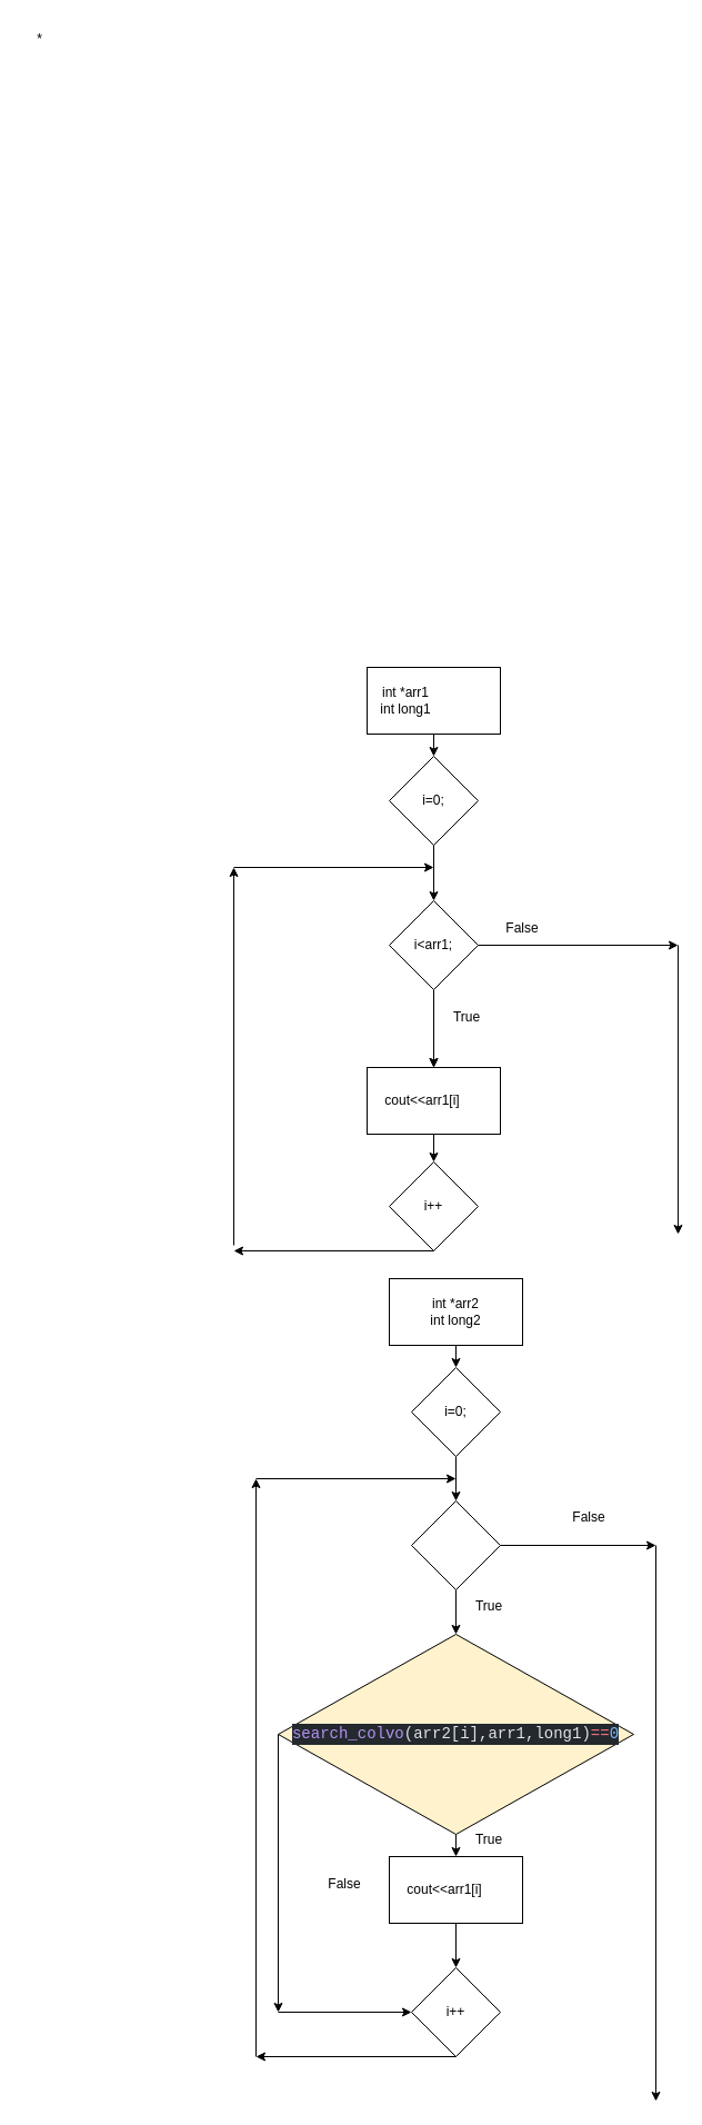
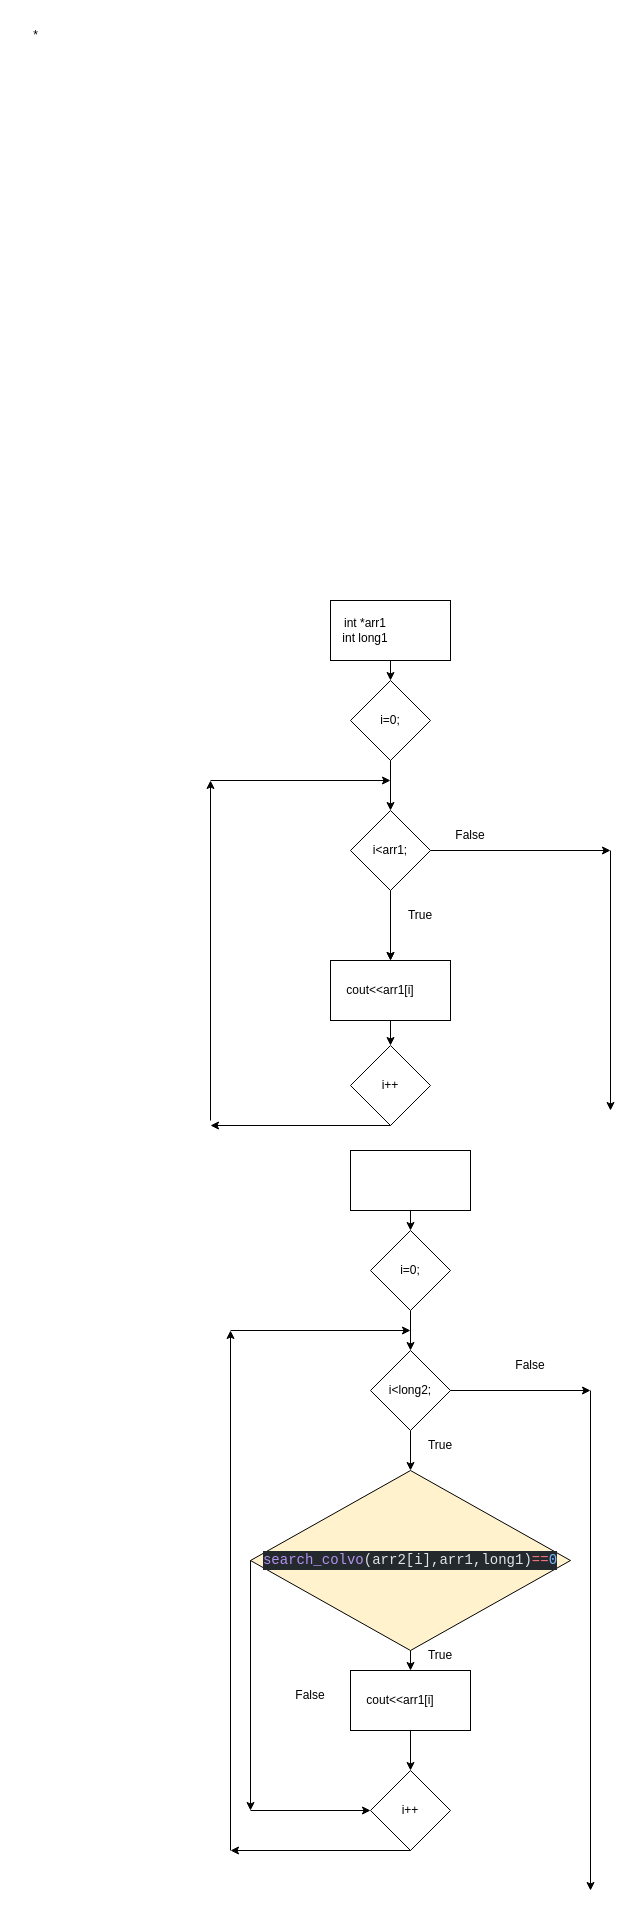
  <mxCell id="0" />
  <mxCell id="1" parent="0" />
  <mxCell id="2" value="*" style="text;html=1;align=center;verticalAlign=middle;resizable=0;points=[];autosize=1;" vertex="1" parent="1"><mxGeometry x="20" y="20" width="30" height="30" as="geometry" /></mxCell>
  <mxCell id="3" value="" style="rounded=0;whiteSpace=wrap;html=1;" vertex="1" parent="1"><mxGeometry x="330" y="600" width="120" height="60" as="geometry" /></mxCell>
  <mxCell id="4" value="" style="rhombus;whiteSpace=wrap;html=1;" vertex="1" parent="1"><mxGeometry x="350" y="680" width="80" height="80" as="geometry" /></mxCell>
  <mxCell id="5" value="int *arr1&lt;div&gt;int long1&lt;/div&gt;" style="text;html=1;align=center;verticalAlign=middle;whiteSpace=wrap;rounded=0;" vertex="1" parent="1"><mxGeometry x="335" y="615" width="60" height="30" as="geometry" /></mxCell>
  <mxCell id="6" value="" style="rounded=0;whiteSpace=wrap;html=1;" vertex="1" parent="1"><mxGeometry x="330" y="960" width="120" height="60" as="geometry" /></mxCell>
  <mxCell id="7" value="cout&amp;lt;&amp;lt;arr1[i]" style="text;html=1;align=center;verticalAlign=middle;whiteSpace=wrap;rounded=0;" vertex="1" parent="1"><mxGeometry x="350" y="975" width="60" height="30" as="geometry" /></mxCell>
  <mxCell id="8" value="i=0;" style="text;html=1;align=center;verticalAlign=middle;whiteSpace=wrap;rounded=0;" vertex="1" parent="1"><mxGeometry x="360" y="705" width="60" height="30" as="geometry" /></mxCell>
  <mxCell id="9" value="" style="rhombus;whiteSpace=wrap;html=1;" vertex="1" parent="1"><mxGeometry x="350" y="1045" width="80" height="80" as="geometry" /></mxCell>
  <mxCell id="10" value="i++" style="text;html=1;align=center;verticalAlign=middle;whiteSpace=wrap;rounded=0;" vertex="1" parent="1"><mxGeometry x="360" y="1070" width="60" height="30" as="geometry" /></mxCell>
  <mxCell id="11" value="" style="endArrow=classic;html=1;rounded=0;exitX=0.5;exitY=1;exitDx=0;exitDy=0;entryX=0.5;entryY=0;entryDx=0;entryDy=0;" edge="1" parent="1" source="3" target="4"><mxGeometry width="50" height="50" relative="1" as="geometry"><mxPoint x="400" y="880" as="sourcePoint" /><mxPoint x="450" y="830" as="targetPoint" /></mxGeometry></mxCell>
  <mxCell id="12" value="" style="endArrow=classic;html=1;rounded=0;exitX=0.5;exitY=1;exitDx=0;exitDy=0;entryX=0.5;entryY=0;entryDx=0;entryDy=0;" edge="1" parent="1" target="6"><mxGeometry width="50" height="50" relative="1" as="geometry"><mxPoint x="390" y="950" as="sourcePoint" /><mxPoint x="450" y="900" as="targetPoint" /></mxGeometry></mxCell>
  <mxCell id="13" value="" style="endArrow=classic;html=1;rounded=0;exitX=0.5;exitY=1;exitDx=0;exitDy=0;entryX=0.5;entryY=0;entryDx=0;entryDy=0;" edge="1" parent="1" source="6" target="9"><mxGeometry width="50" height="50" relative="1" as="geometry"><mxPoint x="400" y="880" as="sourcePoint" /><mxPoint x="450" y="830" as="targetPoint" /></mxGeometry></mxCell>
  <mxCell id="14" value="" style="endArrow=classic;html=1;rounded=0;exitX=0.5;exitY=1;exitDx=0;exitDy=0;" edge="1" parent="1" source="9"><mxGeometry width="50" height="50" relative="1" as="geometry"><mxPoint x="400" y="880" as="sourcePoint" /><mxPoint x="210" y="1125" as="targetPoint" /></mxGeometry></mxCell>
  <mxCell id="15" value="" style="endArrow=classic;html=1;rounded=0;" edge="1" parent="1"><mxGeometry width="50" height="50" relative="1" as="geometry"><mxPoint x="210" y="1120" as="sourcePoint" /><mxPoint x="210" y="780" as="targetPoint" /></mxGeometry></mxCell>
  <mxCell id="16" value="" style="endArrow=classic;html=1;rounded=0;exitX=0.5;exitY=1;exitDx=0;exitDy=0;entryX=0.5;entryY=0;entryDx=0;entryDy=0;" edge="1" parent="1" source="4" target="17"><mxGeometry width="50" height="50" relative="1" as="geometry"><mxPoint x="390" y="790" as="sourcePoint" /><mxPoint x="390" y="890" as="targetPoint" /></mxGeometry></mxCell>
  <mxCell id="17" value="" style="rhombus;whiteSpace=wrap;html=1;" vertex="1" parent="1"><mxGeometry x="350" y="810" width="80" height="80" as="geometry" /></mxCell>
  <mxCell id="18" value="i&amp;lt;arr1;" style="text;html=1;align=center;verticalAlign=middle;whiteSpace=wrap;rounded=0;" vertex="1" parent="1"><mxGeometry x="360" y="835" width="60" height="30" as="geometry" /></mxCell>
  <mxCell id="19" value="" style="endArrow=classic;html=1;rounded=0;" edge="1" parent="1"><mxGeometry width="50" height="50" relative="1" as="geometry"><mxPoint x="210" y="780" as="sourcePoint" /><mxPoint x="390" y="780" as="targetPoint" /></mxGeometry></mxCell>
  <mxCell id="20" value="" style="rounded=0;whiteSpace=wrap;html=1;" vertex="1" parent="1"><mxGeometry x="350" y="1150" width="120" height="60" as="geometry" /></mxCell>
  <mxCell id="21" value="" style="rhombus;whiteSpace=wrap;html=1;" vertex="1" parent="1"><mxGeometry x="370" y="1230" width="80" height="80" as="geometry" /></mxCell>
  <mxCell id="22" value="" style="rounded=0;whiteSpace=wrap;html=1;" vertex="1" parent="1"><mxGeometry x="350" y="1670" width="120" height="60" as="geometry" /></mxCell>
  <mxCell id="23" value="cout&amp;lt;&amp;lt;arr1[i]" style="text;html=1;align=center;verticalAlign=middle;whiteSpace=wrap;rounded=0;" vertex="1" parent="1"><mxGeometry x="370" y="1685" width="60" height="30" as="geometry" /></mxCell>
  <mxCell id="24" value="i=0;" style="text;html=1;align=center;verticalAlign=middle;whiteSpace=wrap;rounded=0;" vertex="1" parent="1"><mxGeometry x="380" y="1255" width="60" height="30" as="geometry" /></mxCell>
  <mxCell id="25" value="" style="rhombus;whiteSpace=wrap;html=1;" vertex="1" parent="1"><mxGeometry x="370" y="1770" width="80" height="80" as="geometry" /></mxCell>
  <mxCell id="26" value="i++" style="text;html=1;align=center;verticalAlign=middle;whiteSpace=wrap;rounded=0;" vertex="1" parent="1"><mxGeometry x="380" y="1795" width="60" height="30" as="geometry" /></mxCell>
  <mxCell id="27" value="" style="endArrow=classic;html=1;rounded=0;exitX=0.5;exitY=1;exitDx=0;exitDy=0;entryX=0.5;entryY=0;entryDx=0;entryDy=0;" edge="1" parent="1" source="20" target="21"><mxGeometry width="50" height="50" relative="1" as="geometry"><mxPoint x="420" y="1430" as="sourcePoint" /><mxPoint x="470" y="1380" as="targetPoint" /></mxGeometry></mxCell>
  <mxCell id="28" value="" style="endArrow=classic;html=1;rounded=0;exitX=0.5;exitY=1;exitDx=0;exitDy=0;entryX=0.5;entryY=0;entryDx=0;entryDy=0;" edge="1" parent="1" source="38" target="22"><mxGeometry width="50" height="50" relative="1" as="geometry"><mxPoint x="420" y="1430" as="sourcePoint" /><mxPoint x="470" y="1380" as="targetPoint" /></mxGeometry></mxCell>
  <mxCell id="29" value="" style="endArrow=classic;html=1;rounded=0;exitX=0.5;exitY=1;exitDx=0;exitDy=0;entryX=0.5;entryY=0;entryDx=0;entryDy=0;" edge="1" parent="1" source="22" target="25"><mxGeometry width="50" height="50" relative="1" as="geometry"><mxPoint x="420" y="1430" as="sourcePoint" /><mxPoint x="470" y="1380" as="targetPoint" /></mxGeometry></mxCell>
  <mxCell id="30" value="" style="endArrow=classic;html=1;rounded=0;exitX=0.5;exitY=1;exitDx=0;exitDy=0;" edge="1" parent="1" source="25"><mxGeometry width="50" height="50" relative="1" as="geometry"><mxPoint x="420" y="1430" as="sourcePoint" /><mxPoint x="230" y="1850" as="targetPoint" /></mxGeometry></mxCell>
  <mxCell id="31" value="" style="endArrow=classic;html=1;rounded=0;" edge="1" parent="1"><mxGeometry width="50" height="50" relative="1" as="geometry"><mxPoint x="230" y="1850" as="sourcePoint" /><mxPoint x="230" y="1330" as="targetPoint" /></mxGeometry></mxCell>
  <mxCell id="32" value="" style="endArrow=classic;html=1;rounded=0;exitX=0.5;exitY=1;exitDx=0;exitDy=0;entryX=0.5;entryY=0;entryDx=0;entryDy=0;" edge="1" parent="1" source="21" target="33"><mxGeometry width="50" height="50" relative="1" as="geometry"><mxPoint x="410" y="1340" as="sourcePoint" /><mxPoint x="410" y="1440" as="targetPoint" /></mxGeometry></mxCell>
  <mxCell id="33" value="" style="rhombus;whiteSpace=wrap;html=1;" vertex="1" parent="1"><mxGeometry x="370" y="1350" width="80" height="80" as="geometry" /></mxCell>
  <mxCell id="34" value="" style="endArrow=classic;html=1;rounded=0;" edge="1" parent="1"><mxGeometry width="50" height="50" relative="1" as="geometry"><mxPoint x="230" y="1330" as="sourcePoint" /><mxPoint x="410" y="1330" as="targetPoint" /></mxGeometry></mxCell>
- <mxCell id="35" value="int *arr2&lt;div&gt;int long2&lt;/div&gt;" style="text;html=1;align=center;verticalAlign=middle;whiteSpace=wrap;rounded=0;" vertex="1" parent="1"><mxGeometry x="380" y="1165" width="60" height="30" as="geometry" /></mxCell>
+ <mxCell id="36" value="i&amp;lt;long2;" style="text;html=1;align=center;verticalAlign=middle;whiteSpace=wrap;rounded=0;" vertex="1" parent="1"><mxGeometry x="380" y="1375" width="60" height="30" as="geometry" /></mxCell>
  <mxCell id="37" value="" style="endArrow=classic;html=1;rounded=0;exitX=0.5;exitY=1;exitDx=0;exitDy=0;entryX=0.5;entryY=0;entryDx=0;entryDy=0;" edge="1" parent="1" source="33" target="38"><mxGeometry width="50" height="50" relative="1" as="geometry"><mxPoint x="410" y="1430" as="sourcePoint" /><mxPoint x="410" y="1550" as="targetPoint" /></mxGeometry></mxCell>
  <mxCell id="38" value="&lt;div style=&quot;color: rgb(225, 228, 232); background-color: rgb(36, 41, 46); font-family: Consolas, &amp;quot;Courier New&amp;quot;, monospace; font-size: 14px; line-height: 19px; white-space: pre;&quot;&gt;&lt;span style=&quot;color: #b392f0;&quot;&gt;search_colvo&lt;/span&gt;(arr2[i],arr1,long1)&lt;span style=&quot;color: #f97583;&quot;&gt;==&lt;/span&gt;&lt;span style=&quot;color: #79b8ff;&quot;&gt;0&lt;/span&gt;&lt;/div&gt;" style="rhombus;whiteSpace=wrap;html=1;fillColor=#fff2cc;" vertex="1" parent="1"><mxGeometry x="250" y="1470" width="320" height="180" as="geometry" /></mxCell>
  <mxCell id="39" value="True" style="text;html=1;align=center;verticalAlign=middle;whiteSpace=wrap;rounded=0;" vertex="1" parent="1"><mxGeometry x="410" y="1430" width="60" height="30" as="geometry" /></mxCell>
  <mxCell id="40" value="" style="endArrow=classic;html=1;rounded=0;exitX=1;exitY=0.5;exitDx=0;exitDy=0;" edge="1" parent="1" source="33"><mxGeometry width="50" height="50" relative="1" as="geometry"><mxPoint x="400" y="1510" as="sourcePoint" /><mxPoint x="590" y="1390" as="targetPoint" /></mxGeometry></mxCell>
  <mxCell id="41" value="" style="endArrow=classic;html=1;rounded=0;" edge="1" parent="1"><mxGeometry width="50" height="50" relative="1" as="geometry"><mxPoint x="590" y="1390" as="sourcePoint" /><mxPoint x="590" y="1890" as="targetPoint" /></mxGeometry></mxCell>
  <mxCell id="42" value="False" style="text;html=1;align=center;verticalAlign=middle;whiteSpace=wrap;rounded=0;" vertex="1" parent="1"><mxGeometry x="500" y="1350" width="60" height="30" as="geometry" /></mxCell>
  <mxCell id="43" value="True" style="text;html=1;align=center;verticalAlign=middle;whiteSpace=wrap;rounded=0;" vertex="1" parent="1"><mxGeometry x="410" y="1640" width="60" height="30" as="geometry" /></mxCell>
  <mxCell id="44" value="False" style="text;html=1;align=center;verticalAlign=middle;whiteSpace=wrap;rounded=0;" vertex="1" parent="1"><mxGeometry x="280" y="1680" width="60" height="30" as="geometry" /></mxCell>
  <mxCell id="45" value="" style="endArrow=classic;html=1;rounded=0;exitX=0.5;exitY=1;exitDx=0;exitDy=0;" edge="1" parent="1" source="17"><mxGeometry width="50" height="50" relative="1" as="geometry"><mxPoint x="400" y="910" as="sourcePoint" /><mxPoint x="390" y="960" as="targetPoint" /></mxGeometry></mxCell>
  <mxCell id="46" value="True" style="text;html=1;align=center;verticalAlign=middle;whiteSpace=wrap;rounded=0;" vertex="1" parent="1"><mxGeometry x="390" y="900" width="60" height="30" as="geometry" /></mxCell>
  <mxCell id="47" value="" style="endArrow=classic;html=1;rounded=0;exitX=1;exitY=0.5;exitDx=0;exitDy=0;" edge="1" parent="1" source="17"><mxGeometry width="50" height="50" relative="1" as="geometry"><mxPoint x="400" y="910" as="sourcePoint" /><mxPoint x="610" y="850" as="targetPoint" /></mxGeometry></mxCell>
  <mxCell id="48" value="" style="endArrow=classic;html=1;rounded=0;" edge="1" parent="1"><mxGeometry width="50" height="50" relative="1" as="geometry"><mxPoint x="610" y="850" as="sourcePoint" /><mxPoint x="610" y="1110" as="targetPoint" /></mxGeometry></mxCell>
  <mxCell id="49" value="False" style="text;html=1;align=center;verticalAlign=middle;whiteSpace=wrap;rounded=0;" vertex="1" parent="1"><mxGeometry x="440" y="820" width="60" height="30" as="geometry" /></mxCell>
  <mxCell id="50" value="" style="endArrow=classic;html=1;rounded=0;exitX=0;exitY=0.5;exitDx=0;exitDy=0;" edge="1" parent="1" source="38"><mxGeometry width="50" height="50" relative="1" as="geometry"><mxPoint x="280" y="1570" as="sourcePoint" /><mxPoint x="250" y="1810" as="targetPoint" /></mxGeometry></mxCell>
  <mxCell id="51" value="" style="endArrow=classic;html=1;rounded=0;entryX=0;entryY=0.5;entryDx=0;entryDy=0;" edge="1" parent="1" target="25"><mxGeometry width="50" height="50" relative="1" as="geometry"><mxPoint x="250" y="1810" as="sourcePoint" /><mxPoint x="450" y="1660" as="targetPoint" /></mxGeometry></mxCell>
